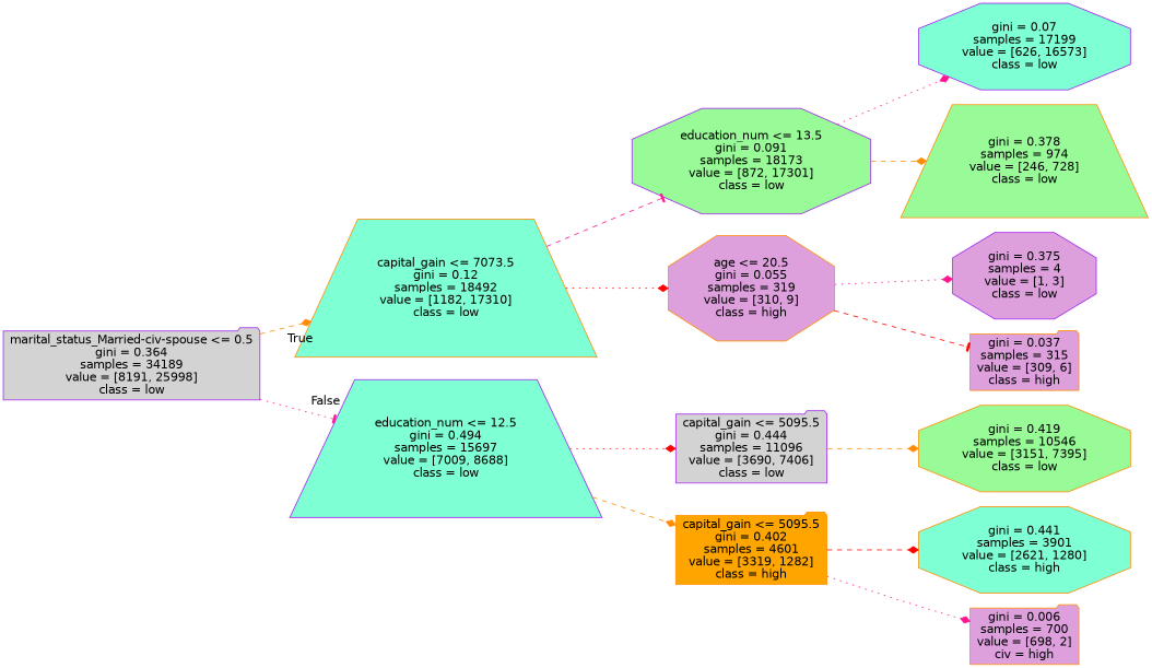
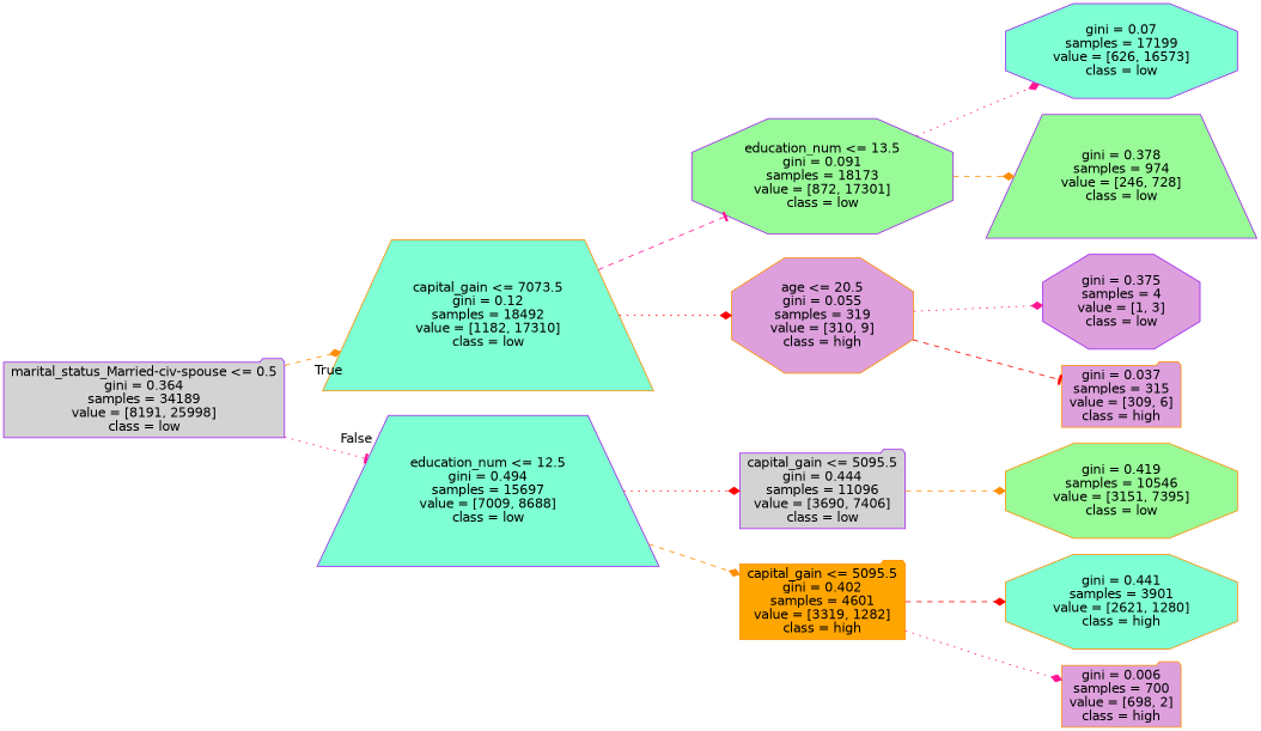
  digraph {
    rankdir=LR
    node [color=darkorange fillcolor=aquamarine fontname=helvetica shape=octagon style=filled]
    edge [arrowhead=diamond color=deeppink fontname=helvetica style=dashed]
    n1 [color=purple fillcolor=lightgrey label="marital_status_Married-civ-spouse <= 0.5\ngini = 0.364\nsamples = 34189\nvalue = [8191, 25998]\nclass = low" shape=folder]
    n2 [label="capital_gain <= 7073.5\ngini = 0.12\nsamples = 18492\nvalue = [1182, 17310]\nclass = low" shape=trapezium]
    n3 [color=purple label="education_num <= 12.5\ngini = 0.494\nsamples = 15697\nvalue = [7009, 8688]\nclass = low" shape=trapezium]
    n4 [color=purple fillcolor=palegreen label="education_num <= 13.5\ngini = 0.091\nsamples = 18173\nvalue = [872, 17301]\nclass = low"]
    n5 [fillcolor=plum label="age <= 20.5\ngini = 0.055\nsamples = 319\nvalue = [310, 9]\nclass = high"]
    n6 [color=purple fillcolor=lightgrey label="capital_gain <= 5095.5\ngini = 0.444\nsamples = 11096\nvalue = [3690, 7406]\nclass = low" shape=folder]
    n7 [fillcolor=orange label="capital_gain <= 5095.5\ngini = 0.402\nsamples = 4601\nvalue = [3319, 1282]\nclass = high" shape=folder]
    n8 [color=purple label="gini = 0.07\nsamples = 17199\nvalue = [626, 16573]\nclass = low"]
-   n9 [fillcolor=palegreen label="gini = 0.378\nsamples = 974\nvalue = [246, 728]\nclass = low" shape=trapezium]
+   n9 [color=purple fillcolor=palegreen label="gini = 0.378\nsamples = 974\nvalue = [246, 728]\nclass = low" shape=trapezium]
    n10 [color=purple fillcolor=plum label="gini = 0.375\nsamples = 4\nvalue = [1, 3]\nclass = low"]
    n11 [fillcolor=plum label="gini = 0.037\nsamples = 315\nvalue = [309, 6]\nclass = high" shape=folder]
    n12 [fillcolor=palegreen label="gini = 0.419\nsamples = 10546\nvalue = [3151, 7395]\nclass = low"]
    n13 [label="gini = 0.441\nsamples = 3901\nvalue = [2621, 1280]\nclass = high"]
-   n14 [fillcolor=plum label="gini = 0.006\nsamples = 700\nvalue = [698, 2]\nciv = high" shape=folder]
+   n14 [fillcolor=plum label="gini = 0.006\nsamples = 700\nvalue = [698, 2]\nclass = high" shape=folder]
    n1 -> n2 [color=darkorange headlabel=True labelangle=45 labeldistance=2.5]
    n1 -> n3 [arrowhead=tee headlabel=False labelangle=-45 labeldistance=2.5 style=dotted]
    n2 -> n4 [arrowhead=tee]
    n2 -> n5 [color=red style=dotted]
    n3 -> n6 [color=red style=dotted]
    n3 -> n7 [color=darkorange]
    n4 -> n8 [style=dotted]
    n4 -> n9 [color=darkorange]
    n5 -> n10 [style=dotted]
    n5 -> n11 [arrowhead=tee color=red]
    n6 -> n12 [color=darkorange]
    n7 -> n13 [color=red]
    n7 -> n14 [style=dotted]
  }
